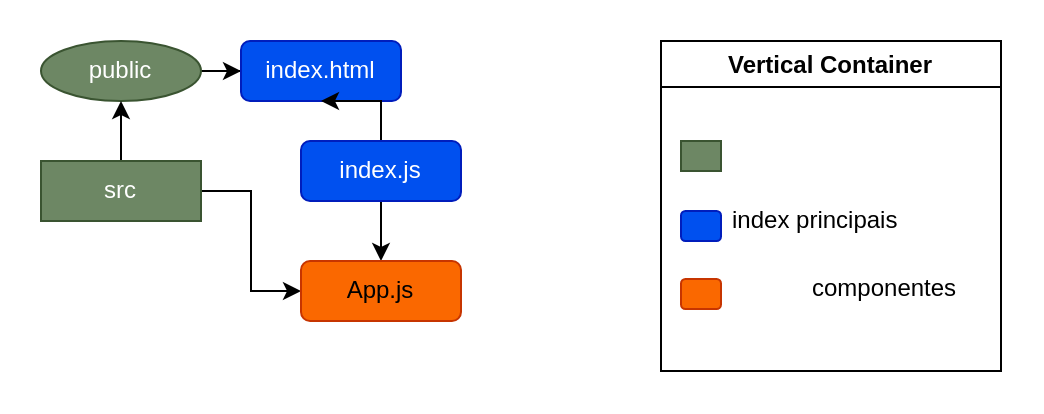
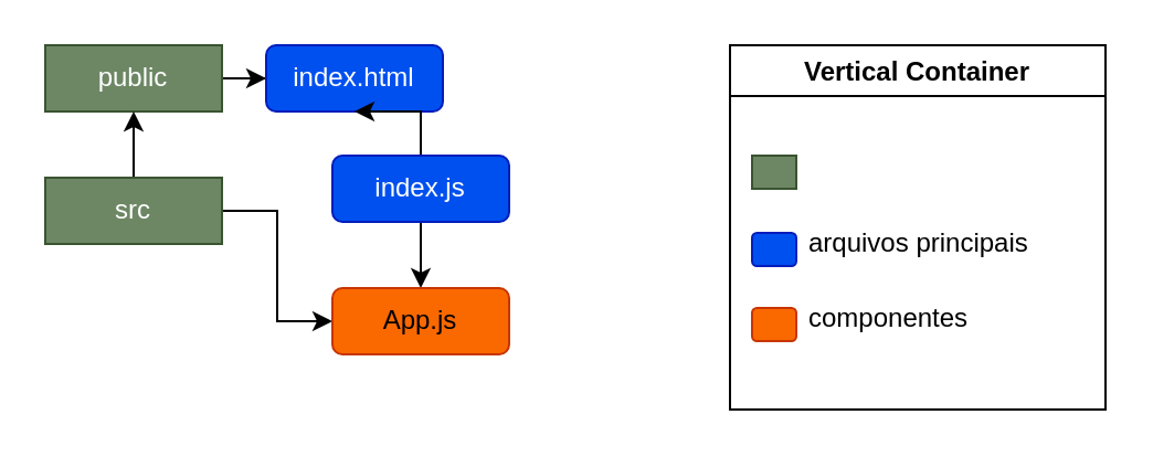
  <mxCell id="0" />
  <mxCell id="1" parent="0" />
  <mxCell id="2" style="edgeStyle=orthogonalEdgeStyle;rounded=0;orthogonalLoop=1;jettySize=auto;html=1;" edge="1" parent="1" source="3" target="7"><mxGeometry relative="1" as="geometry" /></mxCell>
- <mxCell id="3" value="public" style="ellipse;whiteSpace=wrap;html=1;fillColor=#6d8764;strokeColor=#3A5431;fontColor=#ffffff;" vertex="1" parent="1"><mxGeometry x="20" y="20" width="80" height="30" as="geometry" /></mxCell>
+ <mxCell id="3" value="public" style="whiteSpace=wrap;html=1;fillColor=#6d8764;strokeColor=#3A5431;fontColor=#ffffff;" vertex="1" parent="1"><mxGeometry x="20" y="20" width="80" height="30" as="geometry" /></mxCell>
  <mxCell id="4" style="edgeStyle=orthogonalEdgeStyle;rounded=0;orthogonalLoop=1;jettySize=auto;html=1;" edge="1" parent="1" source="6" target="3"><mxGeometry relative="1" as="geometry" /></mxCell>
  <mxCell id="5" style="edgeStyle=orthogonalEdgeStyle;rounded=0;orthogonalLoop=1;jettySize=auto;html=1;entryX=0;entryY=0.5;entryDx=0;entryDy=0;" edge="1" parent="1" source="6" target="11"><mxGeometry relative="1" as="geometry" /></mxCell>
  <mxCell id="6" value="src" style="whiteSpace=wrap;html=1;fillColor=#6d8764;strokeColor=#3A5431;fontColor=#ffffff;" vertex="1" parent="1"><mxGeometry x="20" y="80" width="80" height="30" as="geometry" /></mxCell>
  <mxCell id="7" value="index.html" style="rounded=1;whiteSpace=wrap;html=1;fillColor=#0050ef;strokeColor=#001DBC;fontColor=#ffffff;" vertex="1" parent="1"><mxGeometry x="120" y="20" width="80" height="30" as="geometry" /></mxCell>
  <mxCell id="8" style="edgeStyle=orthogonalEdgeStyle;rounded=0;orthogonalLoop=1;jettySize=auto;html=1;entryX=0.5;entryY=1;entryDx=0;entryDy=0;" edge="1" parent="1" source="10" target="7"><mxGeometry relative="1" as="geometry" /></mxCell>
  <mxCell id="9" style="edgeStyle=orthogonalEdgeStyle;rounded=0;orthogonalLoop=1;jettySize=auto;html=1;" edge="1" parent="1" source="10" target="11"><mxGeometry relative="1" as="geometry" /></mxCell>
  <mxCell id="10" value="index.js" style="rounded=1;whiteSpace=wrap;html=1;fillColor=#0050ef;strokeColor=#001DBC;fontColor=#ffffff;" vertex="1" parent="1"><mxGeometry x="150" y="70" width="80" height="30" as="geometry" /></mxCell>
  <mxCell id="11" value="App.js" style="rounded=1;whiteSpace=wrap;html=1;fillColor=#fa6800;strokeColor=#C73500;fontColor=#000000;" vertex="1" parent="1"><mxGeometry x="150" y="130" width="80" height="30" as="geometry" /></mxCell>
  <mxCell id="12" value="Vertical Container" style="swimlane;" vertex="1" parent="1"><mxGeometry x="330" y="20" width="170" height="165" as="geometry"><mxRectangle x="490" y="55" width="130" height="23" as="alternateBounds" /></mxGeometry></mxCell>
  <mxCell id="13" value="" style="whiteSpace=wrap;html=1;fillColor=#6d8764;strokeColor=#3A5431;fontColor=#ffffff;" vertex="1" parent="12"><mxGeometry x="10" y="50" width="20" height="15" as="geometry" /></mxCell>
  <mxCell id="14" value="" style="rounded=1;whiteSpace=wrap;html=1;fillColor=#0050ef;strokeColor=#001DBC;fontColor=#ffffff;" vertex="1" parent="12"><mxGeometry x="10" y="85" width="20" height="15" as="geometry" /></mxCell>
- <mxCell id="15" value="index principais" style="text;html=1;align=left;verticalAlign=middle;resizable=0;points=[];autosize=1;strokeColor=none;" vertex="1" parent="12"><mxGeometry x="34" y="80" width="110" height="20" as="geometry" /></mxCell>
- <mxCell id="16" value="componentes" style="text;html=1;align=left;verticalAlign=middle;resizable=0;points=[];autosize=1;strokeColor=none;" vertex="1" parent="12"><mxGeometry x="74" y="114" width="90" height="20" as="geometry" /></mxCell>
+ <mxCell id="15" value="arquivos principais" style="text;html=1;align=left;verticalAlign=middle;resizable=0;points=[];autosize=1;strokeColor=none;" vertex="1" parent="12"><mxGeometry x="34" y="80" width="110" height="20" as="geometry" /></mxCell>
+ <mxCell id="16" value="componentes" style="text;html=1;align=left;verticalAlign=middle;resizable=0;points=[];autosize=1;strokeColor=none;" vertex="1" parent="12"><mxGeometry x="34" y="114" width="90" height="20" as="geometry" /></mxCell>
  <mxCell id="17" value="" style="rounded=1;whiteSpace=wrap;html=1;fillColor=#fa6800;strokeColor=#C73500;fontColor=#000000;" vertex="1" parent="12"><mxGeometry x="10" y="119" width="20" height="15" as="geometry" /></mxCell>
